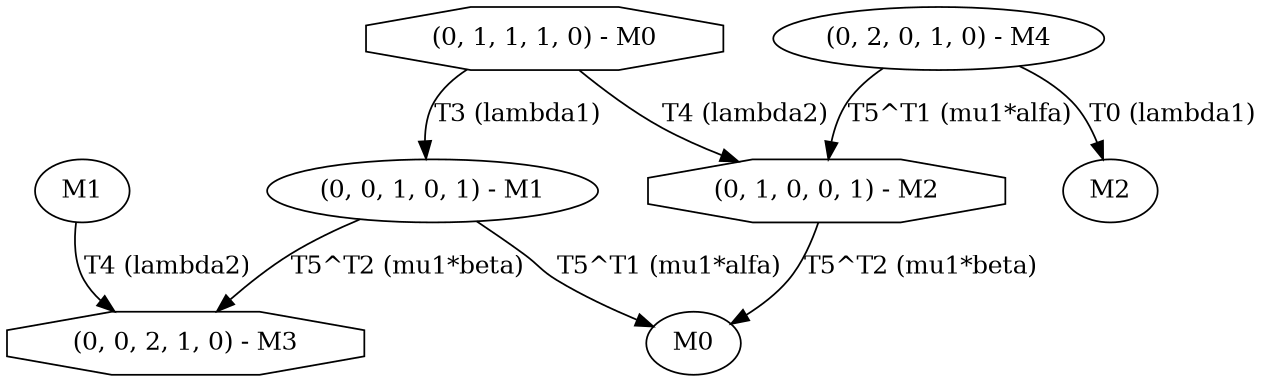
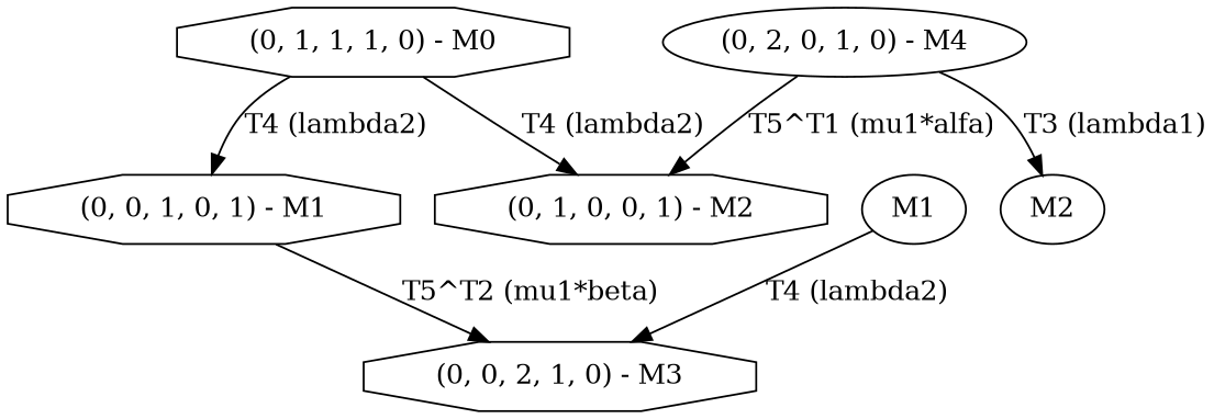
  digraph {
    node [shape=octagon]
    n1 [label="(0, 1, 1, 1, 0) - M0"]
-   n2 [label="(0, 0, 1, 0, 1) - M1" shape=ellipse]
+   n2 [label="(0, 0, 1, 0, 1) - M1"]
    n3 [label="(0, 1, 0, 0, 1) - M2"]
    n4 [label="(0, 0, 2, 1, 0) - M3"]
-   n5 [label=M0 shape=ellipse]
    n6 [label="(0, 2, 0, 1, 0) - M4" shape=ellipse]
    n7 [label=M2 shape=ellipse]
    n8 [label=M1 shape=ellipse]
-   n1 -> n2 [label="T3 (lambda1)"]
+   n1 -> n2 [label="T4 (lambda2)"]
    n1 -> n3 [label="T4 (lambda2)"]
    n2 -> n4 [label="T5^T2 (mu1*beta)"]
-   n2 -> n5 [label="T5^T1 (mu1*alfa)"]
-   n3 -> n5 [label="T5^T2 (mu1*beta)"]
    n6 -> n3 [label="T5^T1 (mu1*alfa)"]
-   n6 -> n7 [label="T0 (lambda1)"]
+   n6 -> n7 [label="T3 (lambda1)"]
    n8 -> n4 [label="T4 (lambda2)"]
  }
